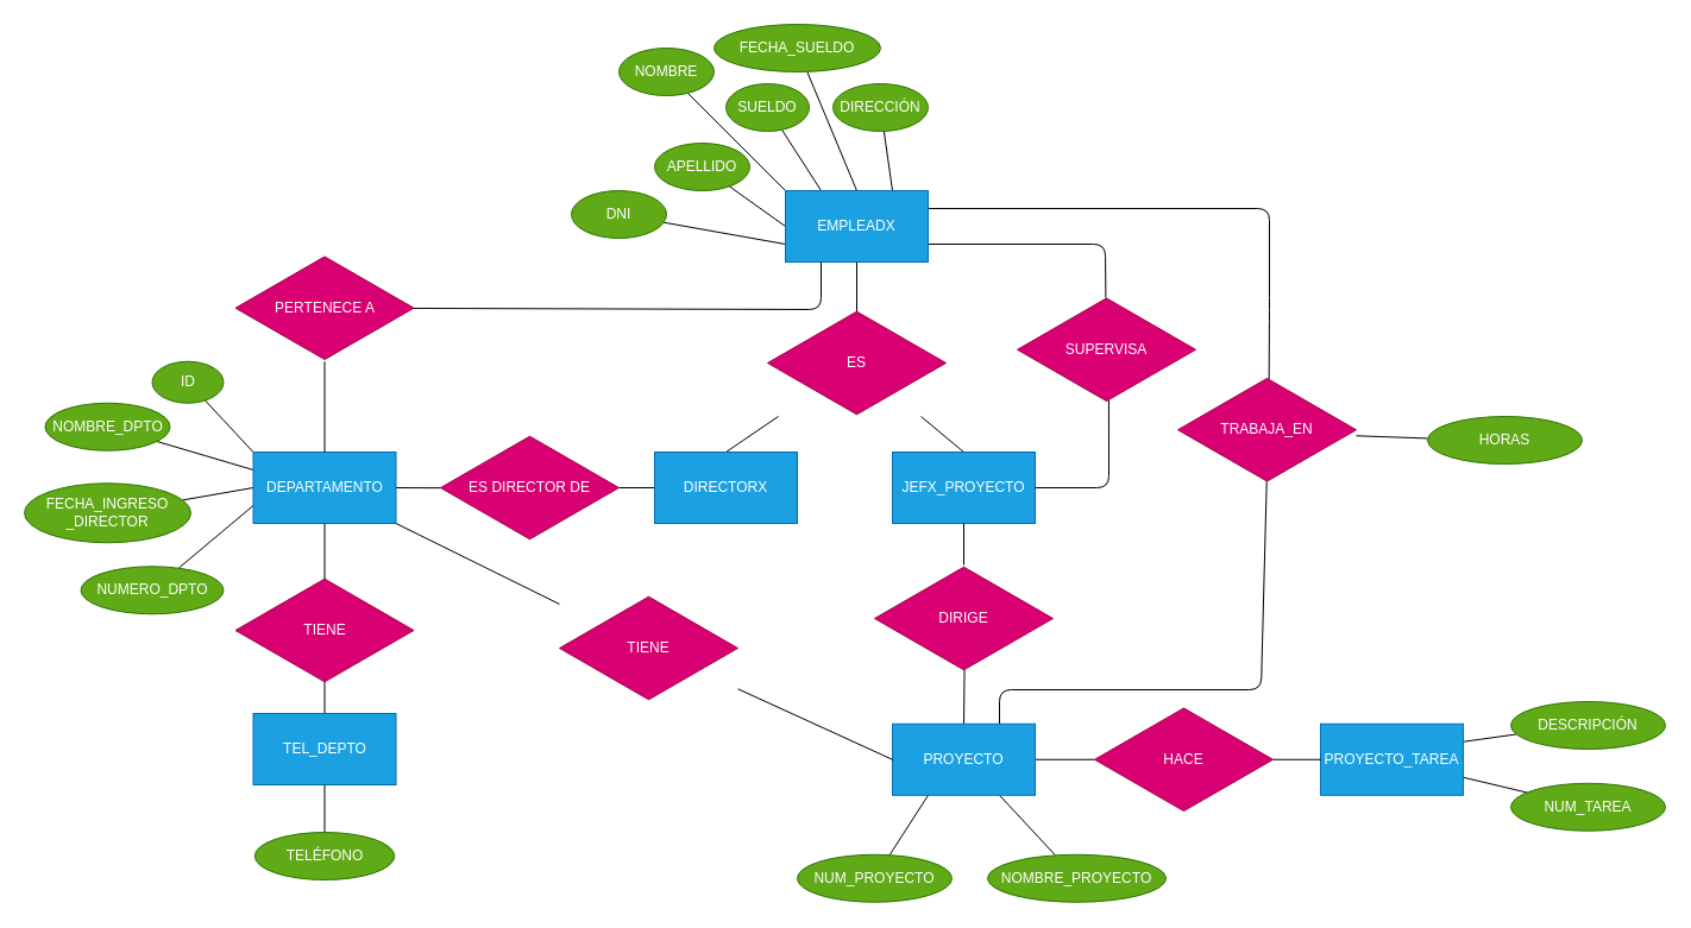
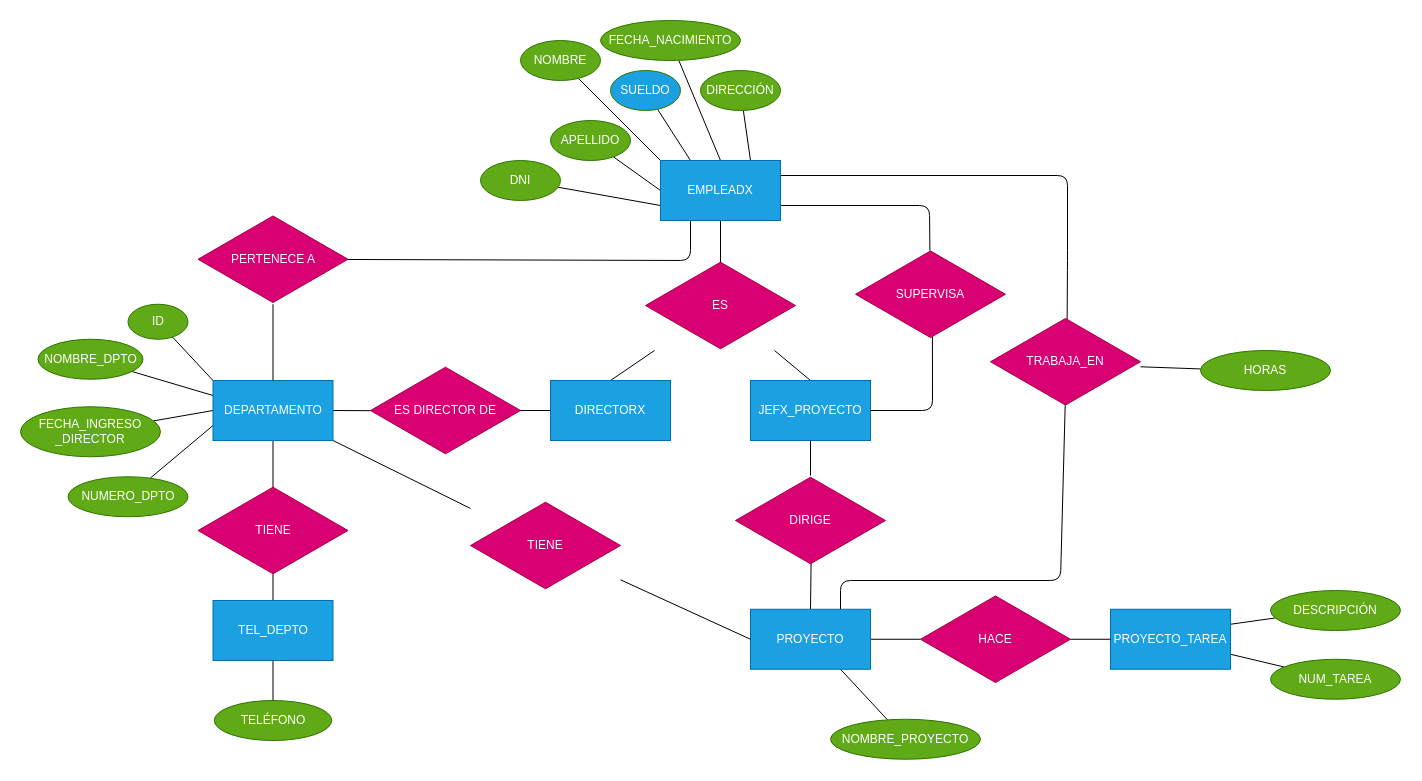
  <mxCell id="0" />
  <mxCell id="1" parent="0" />
  <mxCell id="2" style="orthogonalLoop=1;jettySize=auto;html=1;exitX=0.25;exitY=0;exitDx=0;exitDy=0;strokeColor=default;endArrow=none;endFill=0;" edge="1" parent="1" source="12" target="41"><mxGeometry relative="1" as="geometry" /></mxCell>
  <mxCell id="3" style="edgeStyle=none;orthogonalLoop=1;jettySize=auto;html=1;exitX=0.75;exitY=0;exitDx=0;exitDy=0;strokeColor=default;endArrow=none;endFill=0;" edge="1" parent="1" source="12" target="40"><mxGeometry relative="1" as="geometry" /></mxCell>
  <mxCell id="4" style="edgeStyle=none;orthogonalLoop=1;jettySize=auto;html=1;exitX=0;exitY=0.5;exitDx=0;exitDy=0;strokeColor=default;endArrow=none;endFill=0;" edge="1" parent="1" source="12" target="38"><mxGeometry relative="1" as="geometry" /></mxCell>
  <mxCell id="5" style="edgeStyle=none;orthogonalLoop=1;jettySize=auto;html=1;exitX=0;exitY=0.75;exitDx=0;exitDy=0;strokeColor=default;endArrow=none;endFill=0;" edge="1" parent="1" source="12" target="36"><mxGeometry relative="1" as="geometry" /></mxCell>
  <mxCell id="6" style="edgeStyle=none;orthogonalLoop=1;jettySize=auto;html=1;exitX=0;exitY=0;exitDx=0;exitDy=0;strokeColor=default;endArrow=none;endFill=0;" edge="1" parent="1" source="12" target="37"><mxGeometry relative="1" as="geometry" /></mxCell>
  <mxCell id="7" style="edgeStyle=none;orthogonalLoop=1;jettySize=auto;html=1;exitX=0.5;exitY=0;exitDx=0;exitDy=0;strokeColor=default;endArrow=none;endFill=0;" edge="1" parent="1" source="12" target="39"><mxGeometry relative="1" as="geometry" /></mxCell>
  <mxCell id="8" style="edgeStyle=none;orthogonalLoop=1;jettySize=auto;html=1;exitX=0.25;exitY=1;exitDx=0;exitDy=0;strokeColor=default;endArrow=none;endFill=0;" edge="1" parent="1" source="12" target="43"><mxGeometry relative="1" as="geometry"><Array as="points"><mxPoint x="690" y="260" /></Array></mxGeometry></mxCell>
  <mxCell id="9" style="edgeStyle=none;orthogonalLoop=1;jettySize=auto;html=1;exitX=1;exitY=0.75;exitDx=0;exitDy=0;strokeColor=default;endArrow=none;endFill=0;entryX=0.496;entryY=0.015;entryDx=0;entryDy=0;entryPerimeter=0;" edge="1" parent="1" source="12" target="45"><mxGeometry relative="1" as="geometry"><Array as="points"><mxPoint x="929" y="205" /></Array></mxGeometry></mxCell>
  <mxCell id="10" style="edgeStyle=none;orthogonalLoop=1;jettySize=auto;html=1;entryX=0.5;entryY=0.048;entryDx=0;entryDy=0;entryPerimeter=0;strokeColor=default;endArrow=none;endFill=0;" edge="1" parent="1" source="12" target="46"><mxGeometry relative="1" as="geometry" /></mxCell>
  <mxCell id="11" style="edgeStyle=none;orthogonalLoop=1;jettySize=auto;html=1;exitX=1;exitY=0.25;exitDx=0;exitDy=0;entryX=0.511;entryY=0.03;entryDx=0;entryDy=0;entryPerimeter=0;strokeColor=default;endArrow=none;endFill=0;" edge="1" parent="1" source="12" target="35"><mxGeometry relative="1" as="geometry"><Array as="points"><mxPoint x="1067" y="175" /><mxPoint x="1067" y="260" /></Array></mxGeometry></mxCell>
  <mxCell id="12" value="EMPLEADX" style="rounded=0;whiteSpace=wrap;html=1;fillColor=#1ba1e2;strokeColor=#006EAF;fontColor=#ffffff;" vertex="1" parent="1"><mxGeometry x="660" y="160" width="120" height="60" as="geometry" /></mxCell>
  <mxCell id="13" style="edgeStyle=none;orthogonalLoop=1;jettySize=auto;html=1;exitX=0.5;exitY=0;exitDx=0;exitDy=0;strokeColor=default;endArrow=none;endFill=0;" edge="1" parent="1" source="15" target="46"><mxGeometry relative="1" as="geometry" /></mxCell>
  <mxCell id="14" value="" style="edgeStyle=none;orthogonalLoop=1;jettySize=auto;html=1;strokeColor=default;endArrow=none;endFill=0;" edge="1" parent="1" source="15" target="51"><mxGeometry relative="1" as="geometry" /></mxCell>
  <mxCell id="15" value="DIRECTORX" style="rounded=0;whiteSpace=wrap;html=1;fillColor=#1ba1e2;strokeColor=#006EAF;fontColor=#ffffff;" vertex="1" parent="1"><mxGeometry x="550" y="380" width="120" height="60" as="geometry" /></mxCell>
  <mxCell id="16" style="edgeStyle=none;orthogonalLoop=1;jettySize=auto;html=1;exitX=0.5;exitY=0;exitDx=0;exitDy=0;strokeColor=default;endArrow=none;endFill=0;" edge="1" parent="1" source="17" target="46"><mxGeometry relative="1" as="geometry" /></mxCell>
  <mxCell id="17" value="JEFX_PROYECTO" style="rounded=0;whiteSpace=wrap;html=1;fillColor=#1ba1e2;strokeColor=#006EAF;fontColor=#ffffff;" vertex="1" parent="1"><mxGeometry x="750" y="380" width="120" height="60" as="geometry" /></mxCell>
  <mxCell id="18" style="edgeStyle=none;orthogonalLoop=1;jettySize=auto;html=1;exitX=0;exitY=0;exitDx=0;exitDy=0;strokeColor=default;endArrow=none;endFill=0;" edge="1" parent="1" source="25" target="47"><mxGeometry relative="1" as="geometry" /></mxCell>
  <mxCell id="19" style="edgeStyle=none;orthogonalLoop=1;jettySize=auto;html=1;exitX=0;exitY=0.25;exitDx=0;exitDy=0;strokeColor=default;endArrow=none;endFill=0;" edge="1" parent="1" source="25" target="48"><mxGeometry relative="1" as="geometry" /></mxCell>
  <mxCell id="20" style="edgeStyle=none;orthogonalLoop=1;jettySize=auto;html=1;exitX=0;exitY=0.5;exitDx=0;exitDy=0;strokeColor=default;endArrow=none;endFill=0;" edge="1" parent="1" source="25" target="50"><mxGeometry relative="1" as="geometry" /></mxCell>
  <mxCell id="21" style="edgeStyle=none;orthogonalLoop=1;jettySize=auto;html=1;exitX=0;exitY=0.75;exitDx=0;exitDy=0;strokeColor=default;endArrow=none;endFill=0;" edge="1" parent="1" source="25" target="49"><mxGeometry relative="1" as="geometry" /></mxCell>
  <mxCell id="22" style="edgeStyle=none;orthogonalLoop=1;jettySize=auto;html=1;exitX=1;exitY=0.5;exitDx=0;exitDy=0;entryX=0.003;entryY=0.502;entryDx=0;entryDy=0;entryPerimeter=0;strokeColor=default;endArrow=none;endFill=0;" edge="1" parent="1" source="25" target="51"><mxGeometry relative="1" as="geometry" /></mxCell>
  <mxCell id="23" style="edgeStyle=none;orthogonalLoop=1;jettySize=auto;html=1;exitX=0.5;exitY=1;exitDx=0;exitDy=0;strokeColor=default;endArrow=none;endFill=0;entryX=0.5;entryY=0.024;entryDx=0;entryDy=0;entryPerimeter=0;" edge="1" parent="1" source="25" target="54"><mxGeometry relative="1" as="geometry" /></mxCell>
  <mxCell id="24" style="edgeStyle=none;orthogonalLoop=1;jettySize=auto;html=1;exitX=1;exitY=1;exitDx=0;exitDy=0;strokeColor=default;endArrow=none;endFill=0;" edge="1" parent="1" source="25" target="62"><mxGeometry relative="1" as="geometry"><mxPoint x="500" y="570" as="targetPoint" /></mxGeometry></mxCell>
  <mxCell id="25" value="DEPARTAMENTO" style="rounded=0;whiteSpace=wrap;html=1;fillColor=#1ba1e2;strokeColor=#006EAF;fontColor=#ffffff;" vertex="1" parent="1"><mxGeometry x="212.5" y="380" width="120" height="60" as="geometry" /></mxCell>
- <mxCell id="26" style="edgeStyle=none;orthogonalLoop=1;jettySize=auto;html=1;exitX=0.25;exitY=1;exitDx=0;exitDy=0;strokeColor=default;endArrow=none;endFill=0;" edge="1" parent="1" source="31" target="57"><mxGeometry relative="1" as="geometry" /></mxCell>
  <mxCell id="27" style="edgeStyle=none;orthogonalLoop=1;jettySize=auto;html=1;exitX=0.75;exitY=1;exitDx=0;exitDy=0;strokeColor=default;endArrow=none;endFill=0;" edge="1" parent="1" source="31" target="58"><mxGeometry relative="1" as="geometry" /></mxCell>
  <mxCell id="28" style="edgeStyle=none;orthogonalLoop=1;jettySize=auto;html=1;exitX=0.5;exitY=0;exitDx=0;exitDy=0;strokeColor=default;endArrow=none;endFill=0;entryX=0.504;entryY=0.97;entryDx=0;entryDy=0;entryPerimeter=0;" edge="1" parent="1" source="31" target="60"><mxGeometry relative="1" as="geometry" /></mxCell>
  <mxCell id="29" style="edgeStyle=none;orthogonalLoop=1;jettySize=auto;html=1;exitX=1;exitY=0.5;exitDx=0;exitDy=0;strokeColor=default;endArrow=none;endFill=0;" edge="1" parent="1" source="31" target="64"><mxGeometry relative="1" as="geometry" /></mxCell>
  <mxCell id="30" style="edgeStyle=none;orthogonalLoop=1;jettySize=auto;html=1;entryX=0.498;entryY=0.982;entryDx=0;entryDy=0;entryPerimeter=0;strokeColor=default;endArrow=none;endFill=0;exitX=0.75;exitY=0;exitDx=0;exitDy=0;" edge="1" parent="1" source="31" target="35"><mxGeometry relative="1" as="geometry"><Array as="points"><mxPoint x="840" y="580" /><mxPoint x="1060" y="580" /></Array></mxGeometry></mxCell>
  <mxCell id="31" value="PROYECTO" style="rounded=0;whiteSpace=wrap;html=1;fillColor=#1ba1e2;strokeColor=#006EAF;fontColor=#ffffff;" vertex="1" parent="1"><mxGeometry x="750" y="608.75" width="120" height="60" as="geometry" /></mxCell>
  <mxCell id="32" style="edgeStyle=none;orthogonalLoop=1;jettySize=auto;html=1;exitX=1;exitY=0.25;exitDx=0;exitDy=0;strokeColor=default;endArrow=none;endFill=0;" edge="1" parent="1" source="34" target="66"><mxGeometry relative="1" as="geometry" /></mxCell>
  <mxCell id="33" style="edgeStyle=none;orthogonalLoop=1;jettySize=auto;html=1;exitX=1;exitY=0.75;exitDx=0;exitDy=0;strokeColor=default;endArrow=none;endFill=0;" edge="1" parent="1" source="34" target="65"><mxGeometry relative="1" as="geometry" /></mxCell>
  <mxCell id="34" value="PROYECTO_TAREA" style="rounded=0;whiteSpace=wrap;html=1;fillColor=#1ba1e2;strokeColor=#006EAF;fontColor=#ffffff;" vertex="1" parent="1"><mxGeometry x="1110" y="608.75" width="120" height="60" as="geometry" /></mxCell>
  <mxCell id="35" value="TRABAJA_EN" style="html=1;whiteSpace=wrap;aspect=fixed;shape=isoRectangle;fillColor=#d80073;strokeColor=#A50040;fontColor=#ffffff;" vertex="1" parent="1"><mxGeometry x="990" y="316.25" width="150" height="90" as="geometry" /></mxCell>
  <mxCell id="36" value="DNI" style="ellipse;whiteSpace=wrap;html=1;fillColor=#60a917;fontColor=#ffffff;strokeColor=#2D7600;" vertex="1" parent="1"><mxGeometry x="480" y="160" width="80" height="40" as="geometry" /></mxCell>
  <mxCell id="37" value="NOMBRE" style="ellipse;whiteSpace=wrap;html=1;fillColor=#60a917;fontColor=#ffffff;strokeColor=#2D7600;" vertex="1" parent="1"><mxGeometry x="520" y="40" width="80" height="40" as="geometry" /></mxCell>
  <mxCell id="38" value="APELLIDO" style="ellipse;whiteSpace=wrap;html=1;fillColor=#60a917;fontColor=#ffffff;strokeColor=#2D7600;" vertex="1" parent="1"><mxGeometry x="550" y="120" width="80" height="40" as="geometry" /></mxCell>
- <mxCell id="39" value="FECHA_SUELDO" style="ellipse;whiteSpace=wrap;html=1;fillColor=#60a917;fontColor=#ffffff;strokeColor=#2D7600;" vertex="1" parent="1"><mxGeometry x="600" y="20" width="140" height="40" as="geometry" /></mxCell>
+ <mxCell id="39" value="FECHA_NACIMIENTO" style="ellipse;whiteSpace=wrap;html=1;fillColor=#60a917;fontColor=#ffffff;strokeColor=#2D7600;" vertex="1" parent="1"><mxGeometry x="600" y="20" width="140" height="40" as="geometry" /></mxCell>
  <mxCell id="40" value="DIRECCIÓN" style="ellipse;whiteSpace=wrap;html=1;fillColor=#60a917;fontColor=#ffffff;strokeColor=#2D7600;" vertex="1" parent="1"><mxGeometry x="700" y="70" width="80" height="40" as="geometry" /></mxCell>
- <mxCell id="41" value="SUELDO" style="ellipse;whiteSpace=wrap;html=1;fillColor=#60a917;fontColor=#ffffff;strokeColor=#2D7600;" vertex="1" parent="1"><mxGeometry x="610" y="70" width="70" height="40" as="geometry" /></mxCell>
+ <mxCell id="41" value="SUELDO" style="ellipse;whiteSpace=wrap;html=1;fillColor=#1ba1e2;fontColor=#ffffff;strokeColor=#2D7600;" vertex="1" parent="1"><mxGeometry x="610" y="70" width="70" height="40" as="geometry" /></mxCell>
  <mxCell id="42" style="edgeStyle=none;orthogonalLoop=1;jettySize=auto;html=1;strokeColor=default;endArrow=none;endFill=0;" edge="1" parent="1" source="43" target="25"><mxGeometry relative="1" as="geometry" /></mxCell>
  <mxCell id="43" value="PERTENECE A" style="html=1;whiteSpace=wrap;aspect=fixed;shape=isoRectangle;fillColor=#d80073;fontColor=#ffffff;strokeColor=#A50040;" vertex="1" parent="1"><mxGeometry x="197.5" y="213.75" width="150" height="90" as="geometry" /></mxCell>
  <mxCell id="44" style="edgeStyle=none;orthogonalLoop=1;jettySize=auto;html=1;strokeColor=default;endArrow=none;endFill=0;exitX=0.513;exitY=0.974;exitDx=0;exitDy=0;exitPerimeter=0;entryX=1;entryY=0.5;entryDx=0;entryDy=0;" edge="1" parent="1" source="45" target="17"><mxGeometry relative="1" as="geometry"><mxPoint x="810" y="220" as="targetPoint" /><Array as="points"><mxPoint x="932" y="410" /></Array></mxGeometry></mxCell>
  <mxCell id="45" value="SUPERVISA" style="html=1;whiteSpace=wrap;aspect=fixed;shape=isoRectangle;fillColor=#d80073;fontColor=#ffffff;strokeColor=#A50040;" vertex="1" parent="1"><mxGeometry x="855" y="248.75" width="150" height="90" as="geometry" /></mxCell>
  <mxCell id="46" value="ES" style="html=1;whiteSpace=wrap;aspect=fixed;shape=isoRectangle;fillColor=#d80073;fontColor=#ffffff;strokeColor=#A50040;" vertex="1" parent="1"><mxGeometry x="645" y="260" width="150" height="90" as="geometry" /></mxCell>
  <mxCell id="47" value="ID" style="ellipse;whiteSpace=wrap;html=1;fillColor=#60a917;fontColor=#ffffff;strokeColor=#2D7600;" vertex="1" parent="1"><mxGeometry x="127.5" y="303.75" width="60" height="35" as="geometry" /></mxCell>
  <mxCell id="48" value="NOMBRE_DPTO" style="ellipse;whiteSpace=wrap;html=1;fillColor=#60a917;fontColor=#ffffff;strokeColor=#2D7600;" vertex="1" parent="1"><mxGeometry x="37.5" y="338.75" width="105" height="40" as="geometry" /></mxCell>
  <mxCell id="49" value="NUMERO_DPTO" style="ellipse;whiteSpace=wrap;html=1;fillColor=#60a917;fontColor=#ffffff;strokeColor=#2D7600;" vertex="1" parent="1"><mxGeometry x="67.5" y="476.25" width="120" height="40" as="geometry" /></mxCell>
  <mxCell id="50" value="FECHA_INGRESO&lt;br&gt;_DIRECTOR" style="ellipse;whiteSpace=wrap;html=1;fillColor=#60a917;fontColor=#ffffff;strokeColor=#2D7600;" vertex="1" parent="1"><mxGeometry x="20" y="406.25" width="140" height="50" as="geometry" /></mxCell>
  <mxCell id="51" value="ES DIRECTOR DE" style="html=1;whiteSpace=wrap;aspect=fixed;shape=isoRectangle;fillColor=#d80073;fontColor=#ffffff;strokeColor=#A50040;" vertex="1" parent="1"><mxGeometry x="370" y="365" width="150" height="90" as="geometry" /></mxCell>
  <mxCell id="52" style="edgeStyle=none;orthogonalLoop=1;jettySize=auto;html=1;exitX=0.5;exitY=0;exitDx=0;exitDy=0;strokeColor=default;endArrow=none;endFill=0;entryX=0.5;entryY=0.974;entryDx=0;entryDy=0;entryPerimeter=0;" edge="1" parent="1" source="53" target="54"><mxGeometry relative="1" as="geometry" /></mxCell>
  <mxCell id="53" value="TEL_DEPTO" style="rounded=0;whiteSpace=wrap;html=1;fillColor=#1ba1e2;fontColor=#ffffff;strokeColor=#006EAF;" vertex="1" parent="1"><mxGeometry x="212.5" y="600" width="120" height="60" as="geometry" /></mxCell>
  <mxCell id="54" value="TIENE" style="html=1;whiteSpace=wrap;aspect=fixed;shape=isoRectangle;fillColor=#d80073;fontColor=#ffffff;strokeColor=#A50040;" vertex="1" parent="1"><mxGeometry x="197.5" y="485" width="150" height="90" as="geometry" /></mxCell>
  <mxCell id="55" style="edgeStyle=none;orthogonalLoop=1;jettySize=auto;html=1;exitX=0.5;exitY=0;exitDx=0;exitDy=0;entryX=0.5;entryY=1;entryDx=0;entryDy=0;strokeColor=default;endArrow=none;endFill=0;" edge="1" parent="1" source="56" target="53"><mxGeometry relative="1" as="geometry" /></mxCell>
  <mxCell id="56" value="TELÉFONO" style="ellipse;whiteSpace=wrap;html=1;fillColor=#60a917;fontColor=#ffffff;strokeColor=#2D7600;" vertex="1" parent="1"><mxGeometry x="213.75" y="700" width="117.5" height="40" as="geometry" /></mxCell>
- <mxCell id="57" value="NUM_PROYECTO" style="ellipse;whiteSpace=wrap;html=1;fillColor=#60a917;fontColor=#ffffff;strokeColor=#2D7600;" vertex="1" parent="1"><mxGeometry x="670" y="718.75" width="130" height="40" as="geometry" /></mxCell>
  <mxCell id="58" value="NOMBRE_PROYECTO" style="ellipse;whiteSpace=wrap;html=1;fillColor=#60a917;fontColor=#ffffff;strokeColor=#2D7600;" vertex="1" parent="1"><mxGeometry x="830" y="718.75" width="150" height="40" as="geometry" /></mxCell>
  <mxCell id="59" style="edgeStyle=none;orthogonalLoop=1;jettySize=auto;html=1;entryX=0.5;entryY=1;entryDx=0;entryDy=0;strokeColor=default;endArrow=none;endFill=0;" edge="1" parent="1" source="60" target="17"><mxGeometry relative="1" as="geometry" /></mxCell>
  <mxCell id="60" value="DIRIGE" style="html=1;whiteSpace=wrap;aspect=fixed;shape=isoRectangle;fillColor=#d80073;fontColor=#ffffff;strokeColor=#A50040;" vertex="1" parent="1"><mxGeometry x="735" y="475" width="150" height="90" as="geometry" /></mxCell>
  <mxCell id="61" style="edgeStyle=none;orthogonalLoop=1;jettySize=auto;html=1;entryX=0;entryY=0.5;entryDx=0;entryDy=0;strokeColor=default;endArrow=none;endFill=0;" edge="1" parent="1" source="62" target="31"><mxGeometry relative="1" as="geometry" /></mxCell>
  <mxCell id="62" value="TIENE" style="html=1;aspect=fixed;shape=isoRectangle;fillColor=#d80073;strokeColor=#A50040;fontColor=#ffffff;whiteSpace=wrap;" vertex="1" parent="1"><mxGeometry x="470" y="500" width="150" height="90" as="geometry" /></mxCell>
  <mxCell id="63" style="edgeStyle=none;orthogonalLoop=1;jettySize=auto;html=1;strokeColor=default;endArrow=none;endFill=0;" edge="1" parent="1" source="64" target="34"><mxGeometry relative="1" as="geometry" /></mxCell>
  <mxCell id="64" value="HACE" style="html=1;whiteSpace=wrap;aspect=fixed;shape=isoRectangle;fillColor=#d80073;strokeColor=#A50040;fontColor=#ffffff;" vertex="1" parent="1"><mxGeometry x="920" y="593.75" width="150" height="90" as="geometry" /></mxCell>
  <mxCell id="65" value="NUM_TAREA" style="ellipse;whiteSpace=wrap;html=1;fillColor=#60a917;fontColor=#ffffff;strokeColor=#2D7600;" vertex="1" parent="1"><mxGeometry x="1270" y="658.75" width="130" height="40" as="geometry" /></mxCell>
  <mxCell id="66" value="DESCRIPCIÓN" style="ellipse;whiteSpace=wrap;html=1;fillColor=#60a917;fontColor=#ffffff;strokeColor=#2D7600;" vertex="1" parent="1"><mxGeometry x="1270" y="590" width="130" height="40" as="geometry" /></mxCell>
  <mxCell id="67" style="edgeStyle=none;orthogonalLoop=1;jettySize=auto;html=1;entryX=1;entryY=0.556;entryDx=0;entryDy=0;entryPerimeter=0;strokeColor=default;endArrow=none;endFill=0;" edge="1" parent="1" source="68" target="35"><mxGeometry relative="1" as="geometry" /></mxCell>
  <mxCell id="68" value="HORAS" style="ellipse;whiteSpace=wrap;html=1;fillColor=#60a917;fontColor=#ffffff;strokeColor=#2D7600;" vertex="1" parent="1"><mxGeometry x="1200" y="350" width="130" height="40" as="geometry" /></mxCell>
